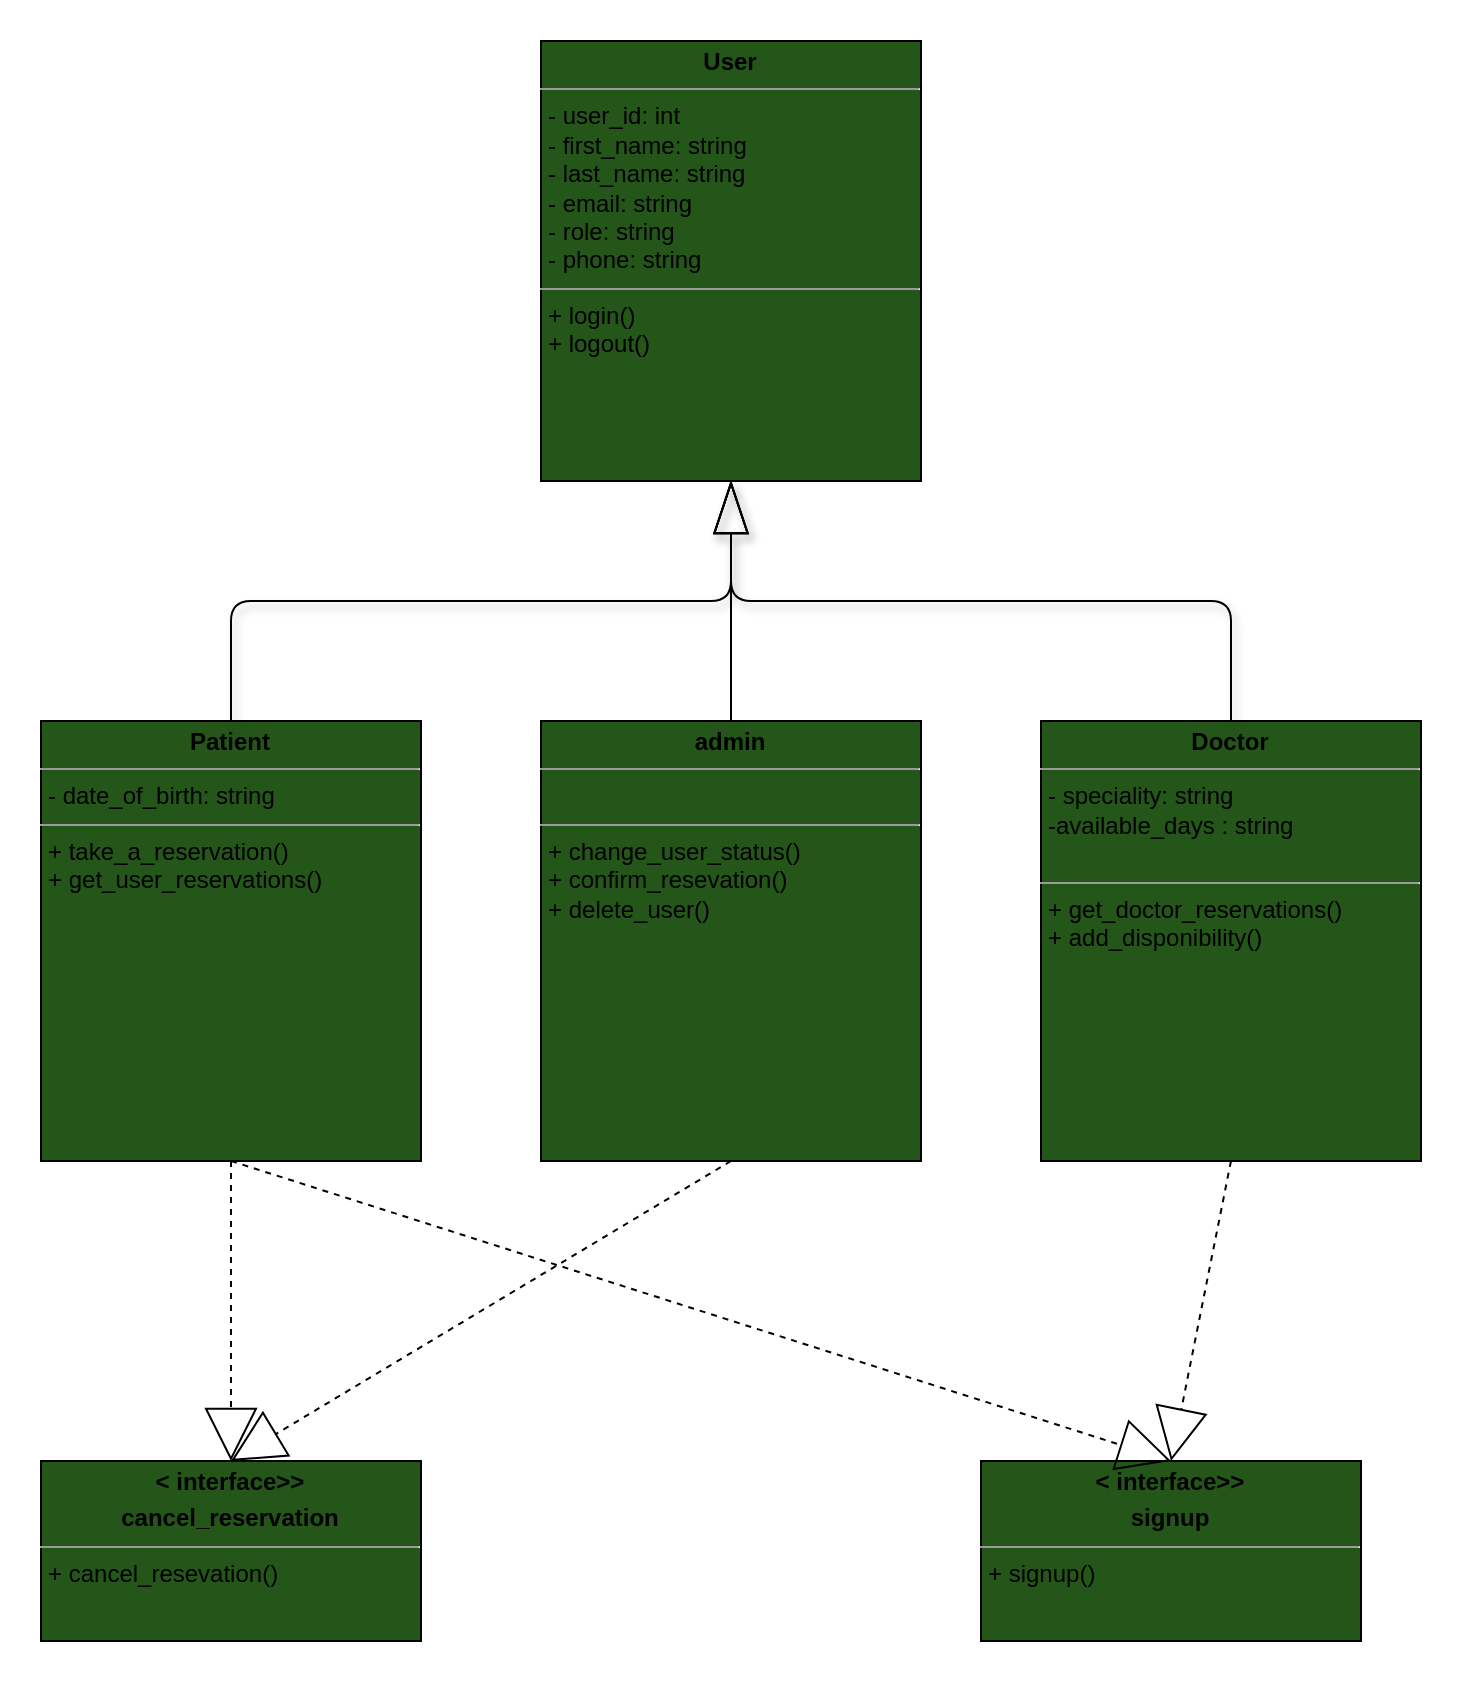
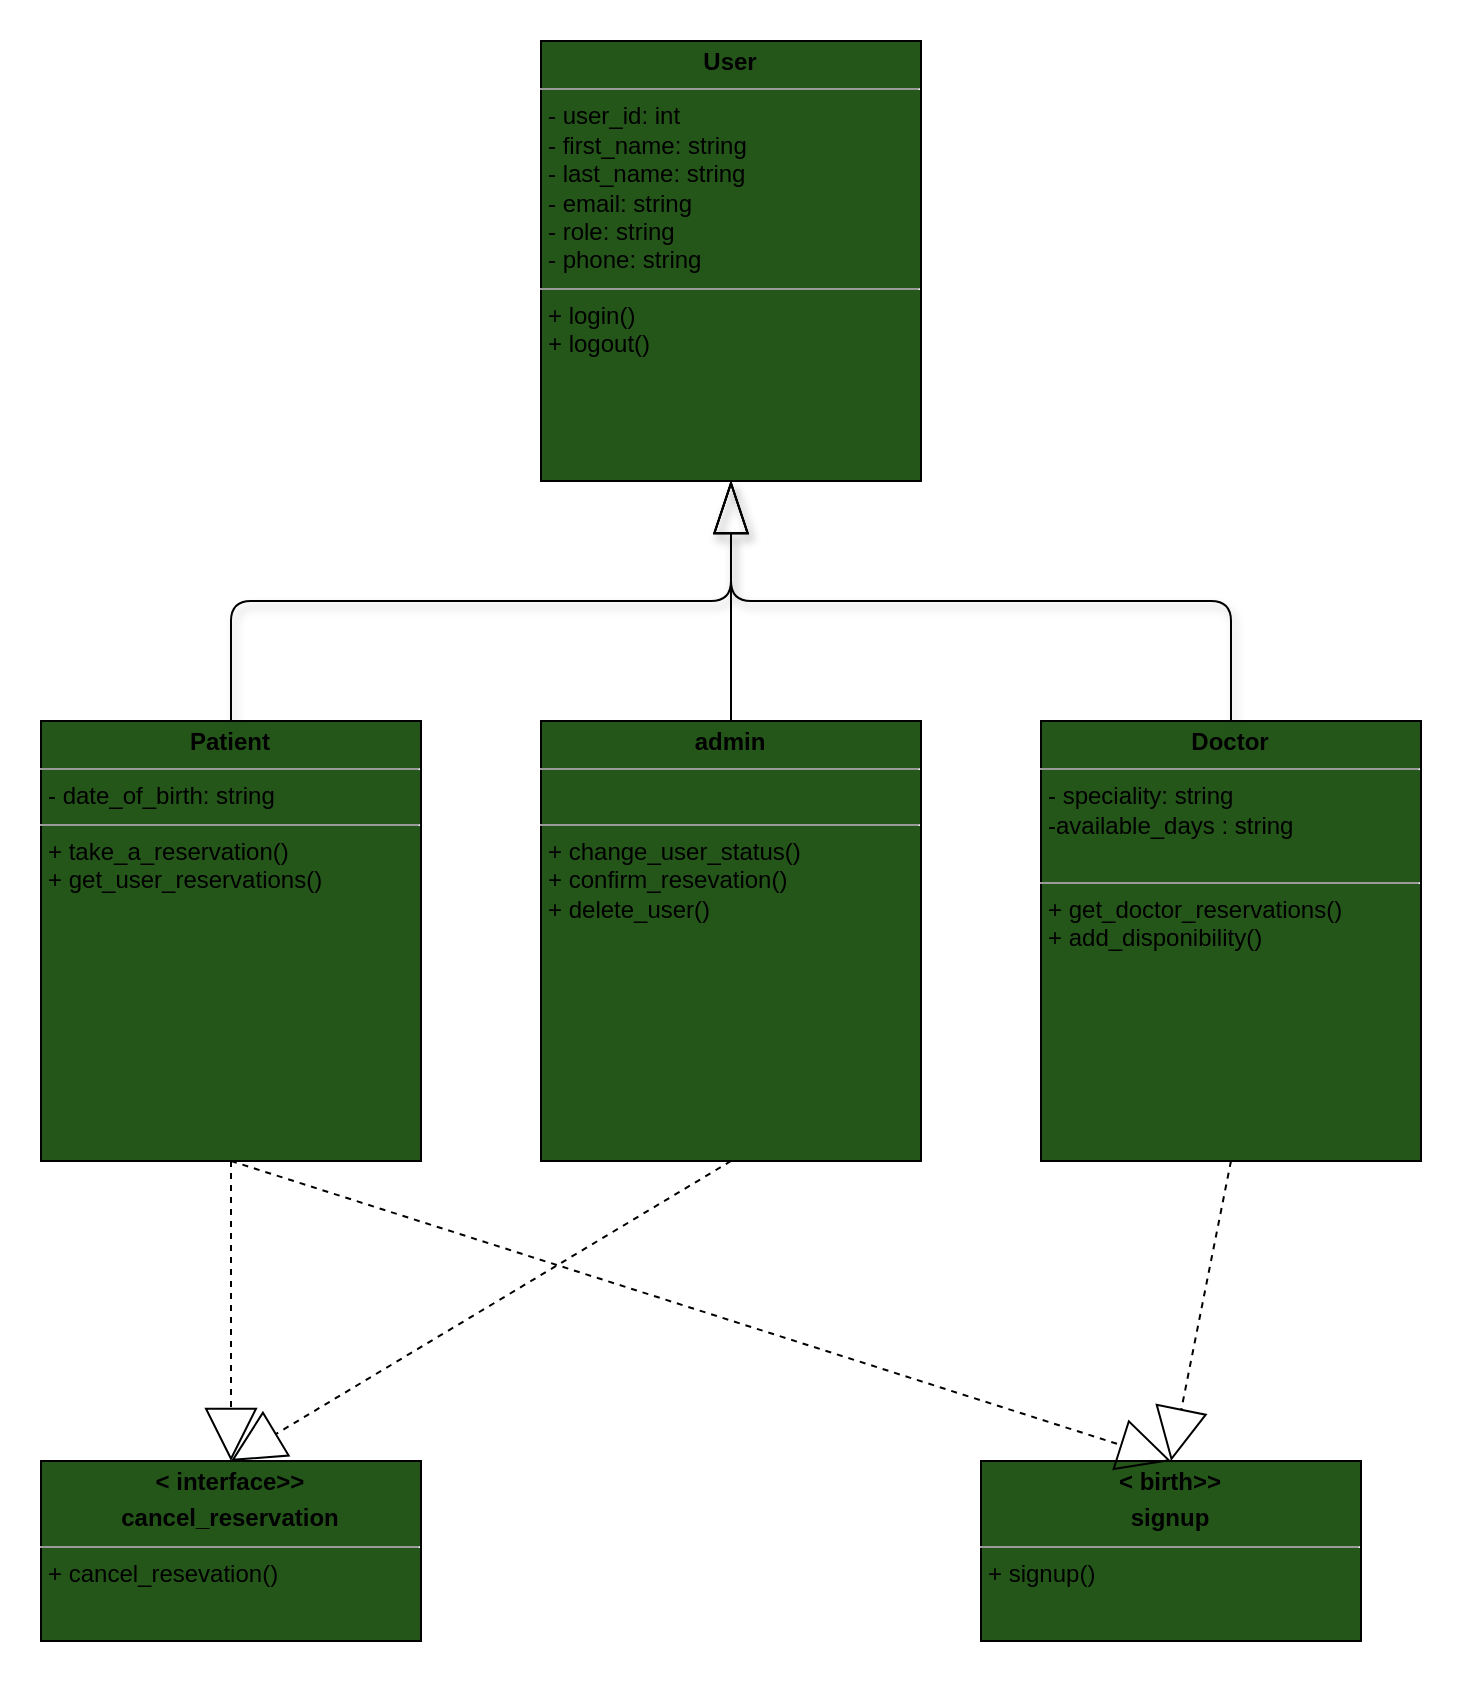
  <mxCell id="0" />
  <mxCell id="1" parent="0" />
  <mxCell id="2" value="&lt;p style=&quot;margin:0px;margin-top:4px;text-align:center;&quot;&gt;&lt;b&gt;User&lt;/b&gt;&lt;/p&gt;&lt;hr size=&quot;1&quot;&gt;&lt;p style=&quot;margin:0px;margin-left:4px;&quot;&gt;- user_id: int&lt;/p&gt;&lt;p style=&quot;margin:0px;margin-left:4px;&quot;&gt;- first_name: string&lt;br&gt;- last_name: string&lt;/p&gt;&lt;p style=&quot;margin:0px;margin-left:4px;&quot;&gt;- email: string&lt;/p&gt;&lt;p style=&quot;margin:0px;margin-left:4px;&quot;&gt;- role: string&lt;/p&gt;&lt;p style=&quot;margin: 0px 0px 0px 4px;&quot;&gt;- phone: string&lt;/p&gt;&lt;hr size=&quot;1&quot;&gt;&lt;p style=&quot;margin:0px;margin-left:4px;&quot;&gt;+ login()&lt;br&gt;+ logout()&lt;/p&gt;&lt;p style=&quot;margin:0px;margin-left:4px;&quot;&gt;&lt;br&gt;&lt;/p&gt;&lt;p style=&quot;margin:0px;margin-left:4px;&quot;&gt;&lt;br&gt;&lt;/p&gt;" style="verticalAlign=top;align=left;overflow=fill;fontSize=12;fontFamily=Helvetica;html=1;fillColor=#24561A;" vertex="1" parent="1"><mxGeometry x="270" y="20" width="190" height="220" as="geometry" /></mxCell>
  <mxCell id="3" value="&lt;p style=&quot;margin:0px;margin-top:4px;text-align:center;&quot;&gt;&lt;b&gt;Doctor&lt;/b&gt;&lt;/p&gt;&lt;hr size=&quot;1&quot;&gt;&lt;p style=&quot;margin:0px;margin-left:4px;&quot;&gt;&lt;span style=&quot;background-color: initial;&quot;&gt;- speciality: string&lt;/span&gt;&lt;/p&gt;&lt;p style=&quot;margin:0px;margin-left:4px;&quot;&gt;&lt;span style=&quot;background-color: initial;&quot;&gt;-available_days : string&lt;/span&gt;&lt;/p&gt;&lt;p style=&quot;margin:0px;margin-left:4px;&quot;&gt;&lt;br&gt;&lt;/p&gt;&lt;hr size=&quot;1&quot;&gt;&lt;p style=&quot;margin:0px;margin-left:4px;&quot;&gt;+ get_doctor_reservations()&lt;/p&gt;&lt;p style=&quot;margin:0px;margin-left:4px;&quot;&gt;+ add_disponibility()&lt;/p&gt;&lt;p style=&quot;margin:0px;margin-left:4px;&quot;&gt;&lt;br&gt;&lt;/p&gt;" style="verticalAlign=top;align=left;overflow=fill;fontSize=12;fontFamily=Helvetica;html=1;fillColor=#24561A;" vertex="1" parent="1"><mxGeometry x="520" y="360" width="190" height="220" as="geometry" /></mxCell>
  <mxCell id="4" value="&lt;p style=&quot;margin:0px;margin-top:4px;text-align:center;&quot;&gt;&lt;b&gt;Patient&lt;/b&gt;&lt;/p&gt;&lt;hr size=&quot;1&quot;&gt;&lt;p style=&quot;margin:0px;margin-left:4px;&quot;&gt;- date_of_birth: string&lt;/p&gt;&lt;hr size=&quot;1&quot;&gt;&lt;p style=&quot;margin:0px;margin-left:4px;&quot;&gt;+ take_a_reservation()&lt;/p&gt;&lt;p style=&quot;margin:0px;margin-left:4px;&quot;&gt;+ get_user_reservations()&lt;/p&gt;" style="verticalAlign=top;align=left;overflow=fill;fontSize=12;fontFamily=Helvetica;html=1;fillColor=#24561A;" vertex="1" parent="1"><mxGeometry x="20" y="360" width="190" height="220" as="geometry" /></mxCell>
  <mxCell id="5" value="&lt;p style=&quot;margin:0px;margin-top:4px;text-align:center;&quot;&gt;&lt;b&gt;admin&lt;/b&gt;&lt;/p&gt;&lt;hr size=&quot;1&quot;&gt;&lt;p style=&quot;margin:0px;margin-left:4px;&quot;&gt;&lt;br&gt;&lt;/p&gt;&lt;hr size=&quot;1&quot;&gt;&lt;p style=&quot;margin:0px;margin-left:4px;&quot;&gt;+ change_user_status()&lt;/p&gt;&lt;p style=&quot;margin:0px;margin-left:4px;&quot;&gt;+ confirm_resevation()&lt;/p&gt;&lt;p style=&quot;margin:0px;margin-left:4px;&quot;&gt;+ delete_user()&lt;/p&gt;" style="verticalAlign=top;align=left;overflow=fill;fontSize=12;fontFamily=Helvetica;html=1;fillColor=#24561A;" vertex="1" parent="1"><mxGeometry x="270" y="360" width="190" height="220" as="geometry" /></mxCell>
  <mxCell id="6" value="&lt;p style=&quot;margin:0px;margin-top:4px;text-align:center;&quot;&gt;&lt;b&gt;&amp;lt; interface&amp;gt;&amp;gt;&lt;/b&gt;&lt;/p&gt;&lt;p style=&quot;margin:0px;margin-top:4px;text-align:center;&quot;&gt;&lt;b&gt;cancel_reservation&lt;/b&gt;&lt;/p&gt;&lt;hr size=&quot;1&quot;&gt;&lt;p style=&quot;margin:0px;margin-left:4px;&quot;&gt;&lt;span style=&quot;background-color: initial;&quot;&gt;+ cancel_resevation()&lt;/span&gt;&lt;br&gt;&lt;/p&gt;&lt;p style=&quot;margin:0px;margin-left:4px;&quot;&gt;&lt;br&gt;&lt;/p&gt;" style="verticalAlign=top;align=left;overflow=fill;fontSize=12;fontFamily=Helvetica;html=1;fillColor=#24561A;" vertex="1" parent="1"><mxGeometry x="20" y="730" width="190" height="90" as="geometry" /></mxCell>
- <mxCell id="7" value="&lt;p style=&quot;margin:0px;margin-top:4px;text-align:center;&quot;&gt;&lt;b&gt;&amp;lt; interface&amp;gt;&amp;gt;&lt;/b&gt;&lt;/p&gt;&lt;p style=&quot;margin:0px;margin-top:4px;text-align:center;&quot;&gt;&lt;b&gt;signup&lt;/b&gt;&lt;/p&gt;&lt;hr size=&quot;1&quot;&gt;&lt;p style=&quot;margin:0px;margin-left:4px;&quot;&gt;&lt;span style=&quot;background-color: initial;&quot;&gt;+ signup()&lt;/span&gt;&lt;br&gt;&lt;/p&gt;&lt;p style=&quot;margin:0px;margin-left:4px;&quot;&gt;&lt;br&gt;&lt;/p&gt;" style="verticalAlign=top;align=left;overflow=fill;fontSize=12;fontFamily=Helvetica;html=1;fillColor=#24561A;" vertex="1" parent="1"><mxGeometry x="490" y="730" width="190" height="90" as="geometry" /></mxCell>
+ <mxCell id="7" value="&lt;p style=&quot;margin:0px;margin-top:4px;text-align:center;&quot;&gt;&lt;b&gt;&amp;lt; birth&amp;gt;&amp;gt;&lt;/b&gt;&lt;/p&gt;&lt;p style=&quot;margin:0px;margin-top:4px;text-align:center;&quot;&gt;&lt;b&gt;signup&lt;/b&gt;&lt;/p&gt;&lt;hr size=&quot;1&quot;&gt;&lt;p style=&quot;margin:0px;margin-left:4px;&quot;&gt;&lt;span style=&quot;background-color: initial;&quot;&gt;+ signup()&lt;/span&gt;&lt;br&gt;&lt;/p&gt;&lt;p style=&quot;margin:0px;margin-left:4px;&quot;&gt;&lt;br&gt;&lt;/p&gt;" style="verticalAlign=top;align=left;overflow=fill;fontSize=12;fontFamily=Helvetica;html=1;fillColor=#24561A;" vertex="1" parent="1"><mxGeometry x="490" y="730" width="190" height="90" as="geometry" /></mxCell>
  <mxCell id="8" value="" style="endArrow=block;endFill=0;endSize=24;html=1;dashed=1;exitX=0.5;exitY=1;exitDx=0;exitDy=0;entryX=0.5;entryY=0;entryDx=0;entryDy=0;" edge="1" parent="1" source="5" target="6"><mxGeometry width="160" relative="1" as="geometry"><mxPoint x="290" y="620" as="sourcePoint" /><mxPoint x="450" y="620" as="targetPoint" /></mxGeometry></mxCell>
  <mxCell id="9" value="" style="endArrow=block;endFill=0;endSize=24;html=1;dashed=1;entryX=0.5;entryY=0;entryDx=0;entryDy=0;exitX=0.5;exitY=1;exitDx=0;exitDy=0;" edge="1" parent="1" source="4" target="6"><mxGeometry width="160" relative="1" as="geometry"><mxPoint x="120" y="580" as="sourcePoint" /><mxPoint x="475" y="670" as="targetPoint" /></mxGeometry></mxCell>
  <mxCell id="10" value="" style="endArrow=block;endFill=0;endSize=24;html=1;dashed=1;exitX=0.5;exitY=1;exitDx=0;exitDy=0;entryX=0.5;entryY=0;entryDx=0;entryDy=0;" edge="1" parent="1" source="3" target="7"><mxGeometry width="160" relative="1" as="geometry"><mxPoint x="395" y="580" as="sourcePoint" /><mxPoint x="255" y="710" as="targetPoint" /></mxGeometry></mxCell>
  <mxCell id="11" value="" style="endArrow=block;endFill=0;endSize=24;html=1;dashed=1;exitX=0.5;exitY=1;exitDx=0;exitDy=0;entryX=0.5;entryY=0;entryDx=0;entryDy=0;" edge="1" parent="1" source="4" target="7"><mxGeometry width="160" relative="1" as="geometry"><mxPoint x="655" y="580" as="sourcePoint" /><mxPoint x="595" y="720" as="targetPoint" /></mxGeometry></mxCell>
  <mxCell id="12" value="" style="endArrow=blockThin;endFill=0;endSize=24;html=1;exitX=0.5;exitY=0;exitDx=0;exitDy=0;entryX=0.5;entryY=1;entryDx=0;entryDy=0;edgeStyle=orthogonalEdgeStyle;" edge="1" parent="1" source="5" target="2"><mxGeometry width="160" relative="1" as="geometry"><mxPoint x="670" y="190" as="sourcePoint" /><mxPoint x="400" y="330" as="targetPoint" /></mxGeometry></mxCell>
  <mxCell id="13" value="" style="endArrow=blockThin;endFill=0;endSize=24;html=1;exitX=0.5;exitY=0;exitDx=0;exitDy=0;entryX=0.5;entryY=1;entryDx=0;entryDy=0;edgeStyle=orthogonalEdgeStyle;shadow=1;" edge="1" parent="1" source="3" target="2"><mxGeometry width="160" relative="1" as="geometry"><mxPoint x="565" y="350" as="sourcePoint" /><mxPoint x="565" y="240" as="targetPoint" /><Array as="points"><mxPoint x="615" y="300" /><mxPoint x="365" y="300" /></Array></mxGeometry></mxCell>
  <mxCell id="14" value="" style="endArrow=blockThin;endFill=0;endSize=24;html=1;exitX=0.5;exitY=0;exitDx=0;exitDy=0;entryX=0.5;entryY=1;entryDx=0;entryDy=0;edgeStyle=orthogonalEdgeStyle;shadow=1;" edge="1" parent="1" source="4" target="2"><mxGeometry width="160" relative="1" as="geometry"><mxPoint x="655" y="360" as="sourcePoint" /><mxPoint x="365" y="250" as="targetPoint" /><Array as="points"><mxPoint x="115" y="300" /><mxPoint x="365" y="300" /></Array></mxGeometry></mxCell>
